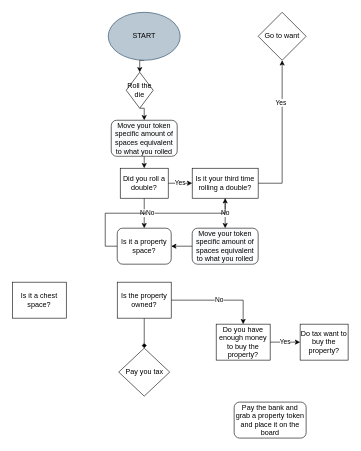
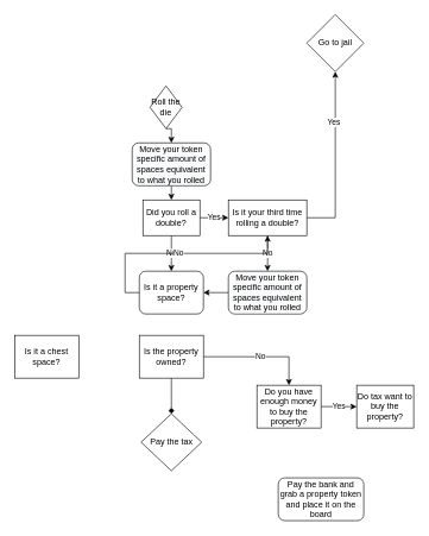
  <mxCell id="0" />
  <mxCell id="1" parent="0" />
- <mxCell id="2" style="edgeStyle=orthogonalEdgeStyle;rounded=0;orthogonalLoop=1;jettySize=auto;html=1;exitX=0.5;exitY=1;exitDx=0;exitDy=0;entryX=0;entryY=0.5;entryDx=0;entryDy=0;" edge="1" parent="1" source="3" target="5"><mxGeometry relative="1" as="geometry" /></mxCell>
- <mxCell id="3" value="START" style="ellipse;whiteSpace=wrap;html=1;fillColor=#bac8d3;strokeColor=#23445d;" vertex="1" parent="1"><mxGeometry x="180" width="120" height="80" as="geometry" y="20" /></mxCell>
  <mxCell id="4" style="edgeStyle=orthogonalEdgeStyle;rounded=0;orthogonalLoop=1;jettySize=auto;html=1;exitX=1;exitY=0.5;exitDx=0;exitDy=0;entryX=0.5;entryY=0;entryDx=0;entryDy=0;" edge="1" parent="1" source="5"><mxGeometry relative="1" as="geometry"><mxPoint x="240" y="200" as="targetPoint" /></mxGeometry></mxCell>
  <mxCell id="5" value="Roll the die" style="rhombus;whiteSpace=wrap;html=1;direction=south;" vertex="1" parent="1"><mxGeometry x="210" y="120" width="45" height="60" as="geometry" /></mxCell>
  <mxCell id="6" style="edgeStyle=orthogonalEdgeStyle;rounded=0;orthogonalLoop=1;jettySize=auto;html=1;exitX=0.5;exitY=1;exitDx=0;exitDy=0;entryX=0.5;entryY=0;entryDx=0;entryDy=0;" edge="1" parent="1" source="7" target="10"><mxGeometry relative="1" as="geometry" /></mxCell>
  <mxCell id="7" value="&lt;span style=&quot;color: rgb(0 , 0 , 0) ; font-family: &amp;#34;helvetica&amp;#34; ; font-size: 12px ; font-style: normal ; font-weight: 400 ; letter-spacing: normal ; text-align: center ; text-indent: 0px ; text-transform: none ; word-spacing: 0px ; background-color: rgb(248 , 249 , 250) ; display: inline ; float: none&quot;&gt;Move your token specific amount of spaces equivalent to what you rolled&lt;/span&gt;" style="rounded=1;whiteSpace=wrap;html=1;" vertex="1" parent="1"><mxGeometry x="185" y="200" width="110" height="60" as="geometry" /></mxCell>
  <mxCell id="8" value="Yes" style="edgeStyle=orthogonalEdgeStyle;rounded=0;orthogonalLoop=1;jettySize=auto;html=1;exitX=1;exitY=0.5;exitDx=0;exitDy=0;entryX=0;entryY=0.5;entryDx=0;entryDy=0;" edge="1" parent="1" source="10" target="14"><mxGeometry relative="1" as="geometry"><Array as="points"><mxPoint x="300" y="305" /><mxPoint x="300" y="305" /></Array></mxGeometry></mxCell>
  <mxCell id="9" value="No" style="edgeStyle=orthogonalEdgeStyle;rounded=0;orthogonalLoop=1;jettySize=auto;html=1;exitX=0.5;exitY=1;exitDx=0;exitDy=0;" edge="1" parent="1" source="10" target="19"><mxGeometry relative="1" as="geometry" /></mxCell>
  <mxCell id="10" value="Did you roll a double?" style="rounded=0;whiteSpace=wrap;html=1;" vertex="1" parent="1"><mxGeometry x="200" y="280" width="80" height="50" as="geometry" /></mxCell>
  <mxCell id="11" style="edgeStyle=orthogonalEdgeStyle;rounded=0;orthogonalLoop=1;jettySize=auto;html=1;exitX=1;exitY=0.5;exitDx=0;exitDy=0;entryX=0.5;entryY=1;entryDx=0;entryDy=0;" edge="1" parent="1" source="14" target="15"><mxGeometry relative="1" as="geometry" /></mxCell>
  <mxCell id="12" value="Yes" style="edgeLabel;html=1;align=center;verticalAlign=middle;resizable=0;points=[];" vertex="1" connectable="0" parent="11"><mxGeometry x="0.432" y="3" relative="1" as="geometry"><mxPoint as="offset" /></mxGeometry></mxCell>
  <mxCell id="13" value="No" style="edgeStyle=orthogonalEdgeStyle;rounded=0;orthogonalLoop=1;jettySize=auto;html=1;exitX=0.5;exitY=1;exitDx=0;exitDy=0;" edge="1" parent="1" source="14"><mxGeometry relative="1" as="geometry"><mxPoint x="375" y="380" as="targetPoint" /></mxGeometry></mxCell>
  <mxCell id="14" value="Is it your third time rolling a double?" style="rounded=0;whiteSpace=wrap;html=1;" vertex="1" parent="1"><mxGeometry x="320" y="280" width="110" height="50" as="geometry" /></mxCell>
- <mxCell id="15" value="Go to want" style="rhombus;whiteSpace=wrap;html=1;" vertex="1" parent="1"><mxGeometry x="430" width="80" height="80" as="geometry" y="20" /></mxCell>
+ <mxCell id="15" value="Go to jail" style="rhombus;whiteSpace=wrap;html=1;" vertex="1" parent="1"><mxGeometry x="430" width="80" height="80" as="geometry" y="20" /></mxCell>
  <mxCell id="16" style="edgeStyle=orthogonalEdgeStyle;rounded=0;orthogonalLoop=1;jettySize=auto;html=1;exitX=0;exitY=0.5;exitDx=0;exitDy=0;entryX=1;entryY=0.5;entryDx=0;entryDy=0;" edge="1" parent="1" source="17" target="19"><mxGeometry relative="1" as="geometry" /></mxCell>
  <mxCell id="17" value="&lt;span style=&quot;color: rgb(0 , 0 , 0) ; font-family: &amp;#34;helvetica&amp;#34; ; font-size: 12px ; font-style: normal ; font-weight: 400 ; letter-spacing: normal ; text-align: center ; text-indent: 0px ; text-transform: none ; word-spacing: 0px ; background-color: rgb(248 , 249 , 250) ; display: inline ; float: none&quot;&gt;Move your token specific amount of spaces equivalent to what you rolled&lt;/span&gt;" style="rounded=1;whiteSpace=wrap;html=1;" vertex="1" parent="1"><mxGeometry x="320" y="380" width="110" height="60" as="geometry" /></mxCell>
  <mxCell id="18" value="No" style="edgeStyle=orthogonalEdgeStyle;rounded=0;orthogonalLoop=1;jettySize=auto;html=1;exitX=0;exitY=0.5;exitDx=0;exitDy=0;" edge="1" parent="1" source="19" target="14"><mxGeometry relative="1" as="geometry" /></mxCell>
  <mxCell id="19" value="Is it a property space?" style="whiteSpace=wrap;html=1;rounded=1;" vertex="1" parent="1"><mxGeometry x="195" y="380" width="90" height="60" as="geometry" /></mxCell>
  <mxCell id="20" value="Yes" style="edgeStyle=orthogonalEdgeStyle;rounded=0;orthogonalLoop=1;jettySize=auto;html=1;" edge="1" parent="1" source="21" target="23"><mxGeometry relative="1" as="geometry"><Array as="points"><mxPoint x="460" y="570" /><mxPoint x="460" y="570" /></Array></mxGeometry></mxCell>
  <mxCell id="21" value="Do you have enough money to buy the property?" style="rounded=0;whiteSpace=wrap;html=1;" vertex="1" parent="1"><mxGeometry x="360" y="540" width="90" height="60" as="geometry" /></mxCell>
  <mxCell id="22" value="Is it a chest space?" style="rounded=0;whiteSpace=wrap;html=1;" vertex="1" parent="1"><mxGeometry x="20" y="470" width="90" height="60" as="geometry" /></mxCell>
  <mxCell id="23" value="Do tax want to buy the property?" style="rounded=0;whiteSpace=wrap;html=1;" vertex="1" parent="1"><mxGeometry x="500" y="540" width="80" height="60" as="geometry" /></mxCell>
  <mxCell id="24" value="No" style="edgeStyle=orthogonalEdgeStyle;rounded=0;orthogonalLoop=1;jettySize=auto;html=1;exitX=1;exitY=0.5;exitDx=0;exitDy=0;entryX=0.5;entryY=0;entryDx=0;entryDy=0;" edge="1" parent="1" source="26" target="21"><mxGeometry relative="1" as="geometry" /></mxCell>
  <mxCell id="25" style="edgeStyle=orthogonalEdgeStyle;rounded=0;orthogonalLoop=1;jettySize=auto;html=1;exitX=0.5;exitY=1;exitDx=0;exitDy=0;entryX=0.5;entryY=0;entryDx=0;entryDy=0;endArrow=diamond;" edge="1" parent="1" source="26" target="27"><mxGeometry relative="1" as="geometry" /></mxCell>
  <mxCell id="26" value="Is the property owned?" style="rounded=0;whiteSpace=wrap;html=1;" vertex="1" parent="1"><mxGeometry x="195" y="470" width="90" height="60" as="geometry" /></mxCell>
- <mxCell id="27" value="Pay you tax" style="rhombus;whiteSpace=wrap;html=1;" vertex="1" parent="1"><mxGeometry x="197.5" y="580" width="85" height="80" as="geometry" /></mxCell>
+ <mxCell id="27" value="Pay the tax" style="rhombus;whiteSpace=wrap;html=1;" vertex="1" parent="1"><mxGeometry x="197.5" y="580" width="85" height="80" as="geometry" /></mxCell>
  <mxCell id="28" value="Pay the bank and grab a property token and place it on the board" style="rounded=1;whiteSpace=wrap;html=1;" vertex="1" parent="1"><mxGeometry x="390" y="670" width="120" height="60" as="geometry" /></mxCell>
